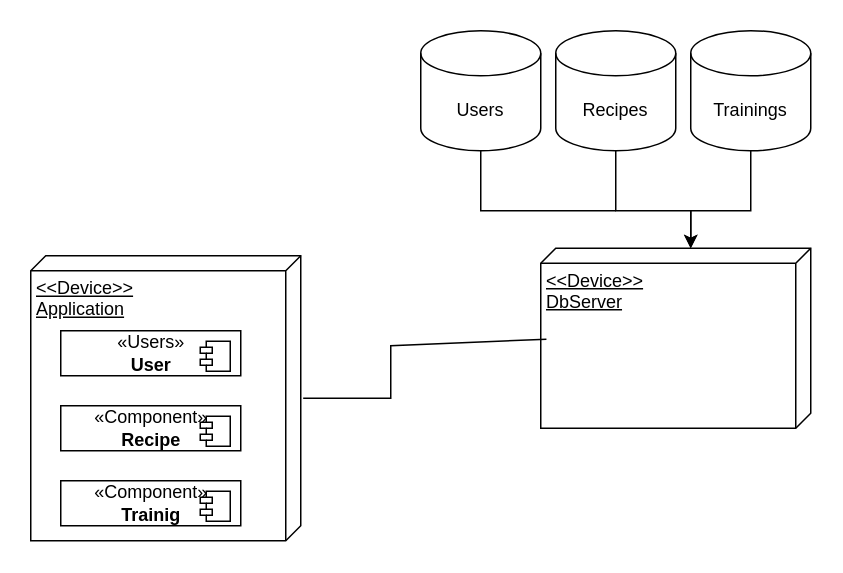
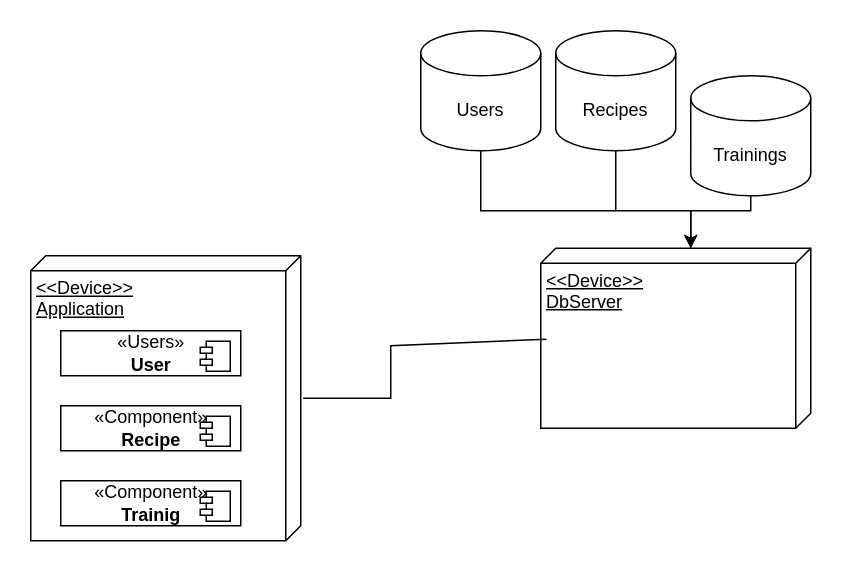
  <mxCell id="0" />
  <mxCell id="1" parent="0" />
  <mxCell id="2" value="&amp;lt;&amp;lt;Device&amp;gt;&amp;gt;&lt;br&gt;Application" style="verticalAlign=top;align=left;spacingTop=8;spacingLeft=2;spacingRight=12;shape=cube;size=10;direction=south;fontStyle=4;html=1;" parent="1" vertex="1"><mxGeometry x="20" y="170" width="180" height="190" as="geometry" /></mxCell>
  <mxCell id="3" value="&amp;lt;&amp;lt;Device&amp;gt;&amp;gt;&lt;br&gt;DbServer" style="verticalAlign=top;align=left;spacingTop=8;spacingLeft=2;spacingRight=12;shape=cube;size=10;direction=south;fontStyle=4;html=1;" parent="1" vertex="1"><mxGeometry x="360" y="165" width="180" height="120" as="geometry" /></mxCell>
  <mxCell id="4" value="" style="edgeStyle=orthogonalEdgeStyle;rounded=0;orthogonalLoop=1;jettySize=auto;html=1;" parent="1" source="5" target="3" edge="1"><mxGeometry relative="1" as="geometry"><Array as="points"><mxPoint x="500" y="140" /><mxPoint x="460" y="140" /></Array></mxGeometry></mxCell>
- <mxCell id="5" value="Trainings" style="shape=cylinder3;whiteSpace=wrap;html=1;boundedLbl=1;backgroundOutline=1;size=15;" parent="1" vertex="1"><mxGeometry x="460" y="20" width="80" height="80" as="geometry" /></mxCell>
+ <mxCell id="5" value="Trainings" style="shape=cylinder3;whiteSpace=wrap;html=1;boundedLbl=1;backgroundOutline=1;size=15;" parent="1" vertex="1"><mxGeometry x="460" y="50" width="80" height="80" as="geometry" /></mxCell>
  <mxCell id="6" value="" style="edgeStyle=orthogonalEdgeStyle;rounded=0;orthogonalLoop=1;jettySize=auto;html=1;" parent="1" source="7" target="3" edge="1"><mxGeometry relative="1" as="geometry"><Array as="points"><mxPoint x="410" y="140" /><mxPoint x="460" y="140" /></Array></mxGeometry></mxCell>
  <mxCell id="7" value="Recipes" style="shape=cylinder3;whiteSpace=wrap;html=1;boundedLbl=1;backgroundOutline=1;size=15;" parent="1" vertex="1"><mxGeometry x="370" y="20" width="80" height="80" as="geometry" /></mxCell>
  <mxCell id="8" value="Users" style="shape=cylinder3;whiteSpace=wrap;html=1;boundedLbl=1;backgroundOutline=1;size=15;" parent="1" vertex="1"><mxGeometry x="280" y="20" width="80" height="80" as="geometry" /></mxCell>
  <mxCell id="9" value="" style="endArrow=none;html=1;rounded=0;entryX=0.5;entryY=1;entryDx=0;entryDy=0;entryPerimeter=0;" parent="1" target="8" edge="1"><mxGeometry width="50" height="50" relative="1" as="geometry"><mxPoint x="410" y="140" as="sourcePoint" /><mxPoint x="280" y="200" as="targetPoint" /><Array as="points"><mxPoint x="320" y="140" /></Array></mxGeometry></mxCell>
  <mxCell id="10" value="" style="endArrow=none;html=1;rounded=0;exitX=0.5;exitY=-0.009;exitDx=0;exitDy=0;exitPerimeter=0;entryX=0.505;entryY=0.979;entryDx=0;entryDy=0;entryPerimeter=0;" parent="1" source="2" target="3" edge="1"><mxGeometry width="50" height="50" relative="1" as="geometry"><mxPoint x="210" y="240" as="sourcePoint" /><mxPoint x="260" y="190" as="targetPoint" /><Array as="points"><mxPoint x="260" y="265" /><mxPoint x="260" y="230" /></Array></mxGeometry></mxCell>
  <mxCell id="11" value="«Users»&lt;br&gt;&lt;b&gt;User&lt;/b&gt;" style="html=1;dropTarget=0;" parent="1" vertex="1"><mxGeometry x="40" y="220" width="120" height="30" as="geometry" /></mxCell>
  <mxCell id="12" value="" style="shape=module;jettyWidth=8;jettyHeight=4;" parent="11" vertex="1"><mxGeometry x="1" width="20" height="20" relative="1" as="geometry"><mxPoint x="-27" y="7" as="offset" /></mxGeometry></mxCell>
  <mxCell id="13" value="«Component»&lt;br&gt;&lt;b&gt;Trainig&lt;/b&gt;" style="html=1;dropTarget=0;" parent="1" vertex="1"><mxGeometry x="40" y="320" width="120" height="30" as="geometry" /></mxCell>
  <mxCell id="14" value="" style="shape=module;jettyWidth=8;jettyHeight=4;" parent="13" vertex="1"><mxGeometry x="1" width="20" height="20" relative="1" as="geometry"><mxPoint x="-27" y="7" as="offset" /></mxGeometry></mxCell>
  <mxCell id="15" value="«Component»&lt;br&gt;&lt;b&gt;Recipe&lt;/b&gt;" style="html=1;dropTarget=0;" parent="1" vertex="1"><mxGeometry x="40" y="270" width="120" height="30" as="geometry" /></mxCell>
  <mxCell id="16" value="" style="shape=module;jettyWidth=8;jettyHeight=4;" parent="15" vertex="1"><mxGeometry x="1" width="20" height="20" relative="1" as="geometry"><mxPoint x="-27" y="7" as="offset" /></mxGeometry></mxCell>
